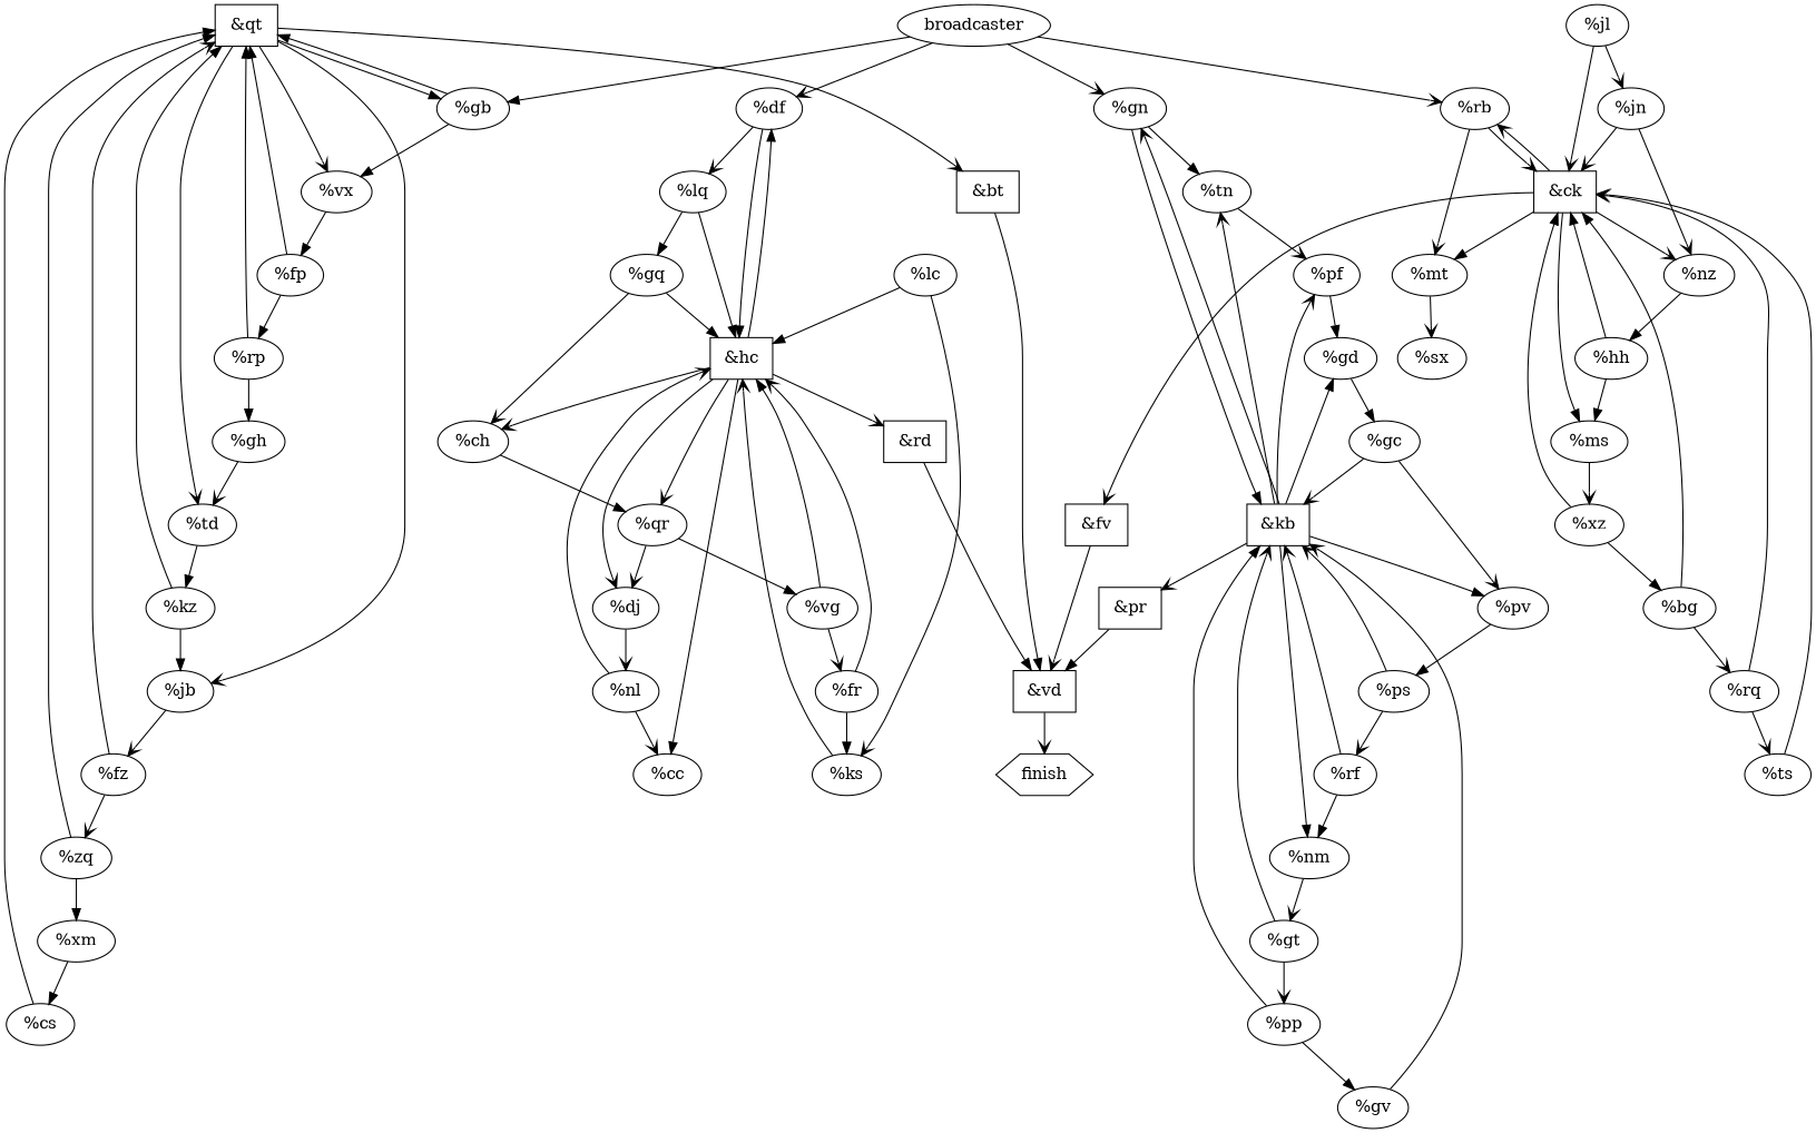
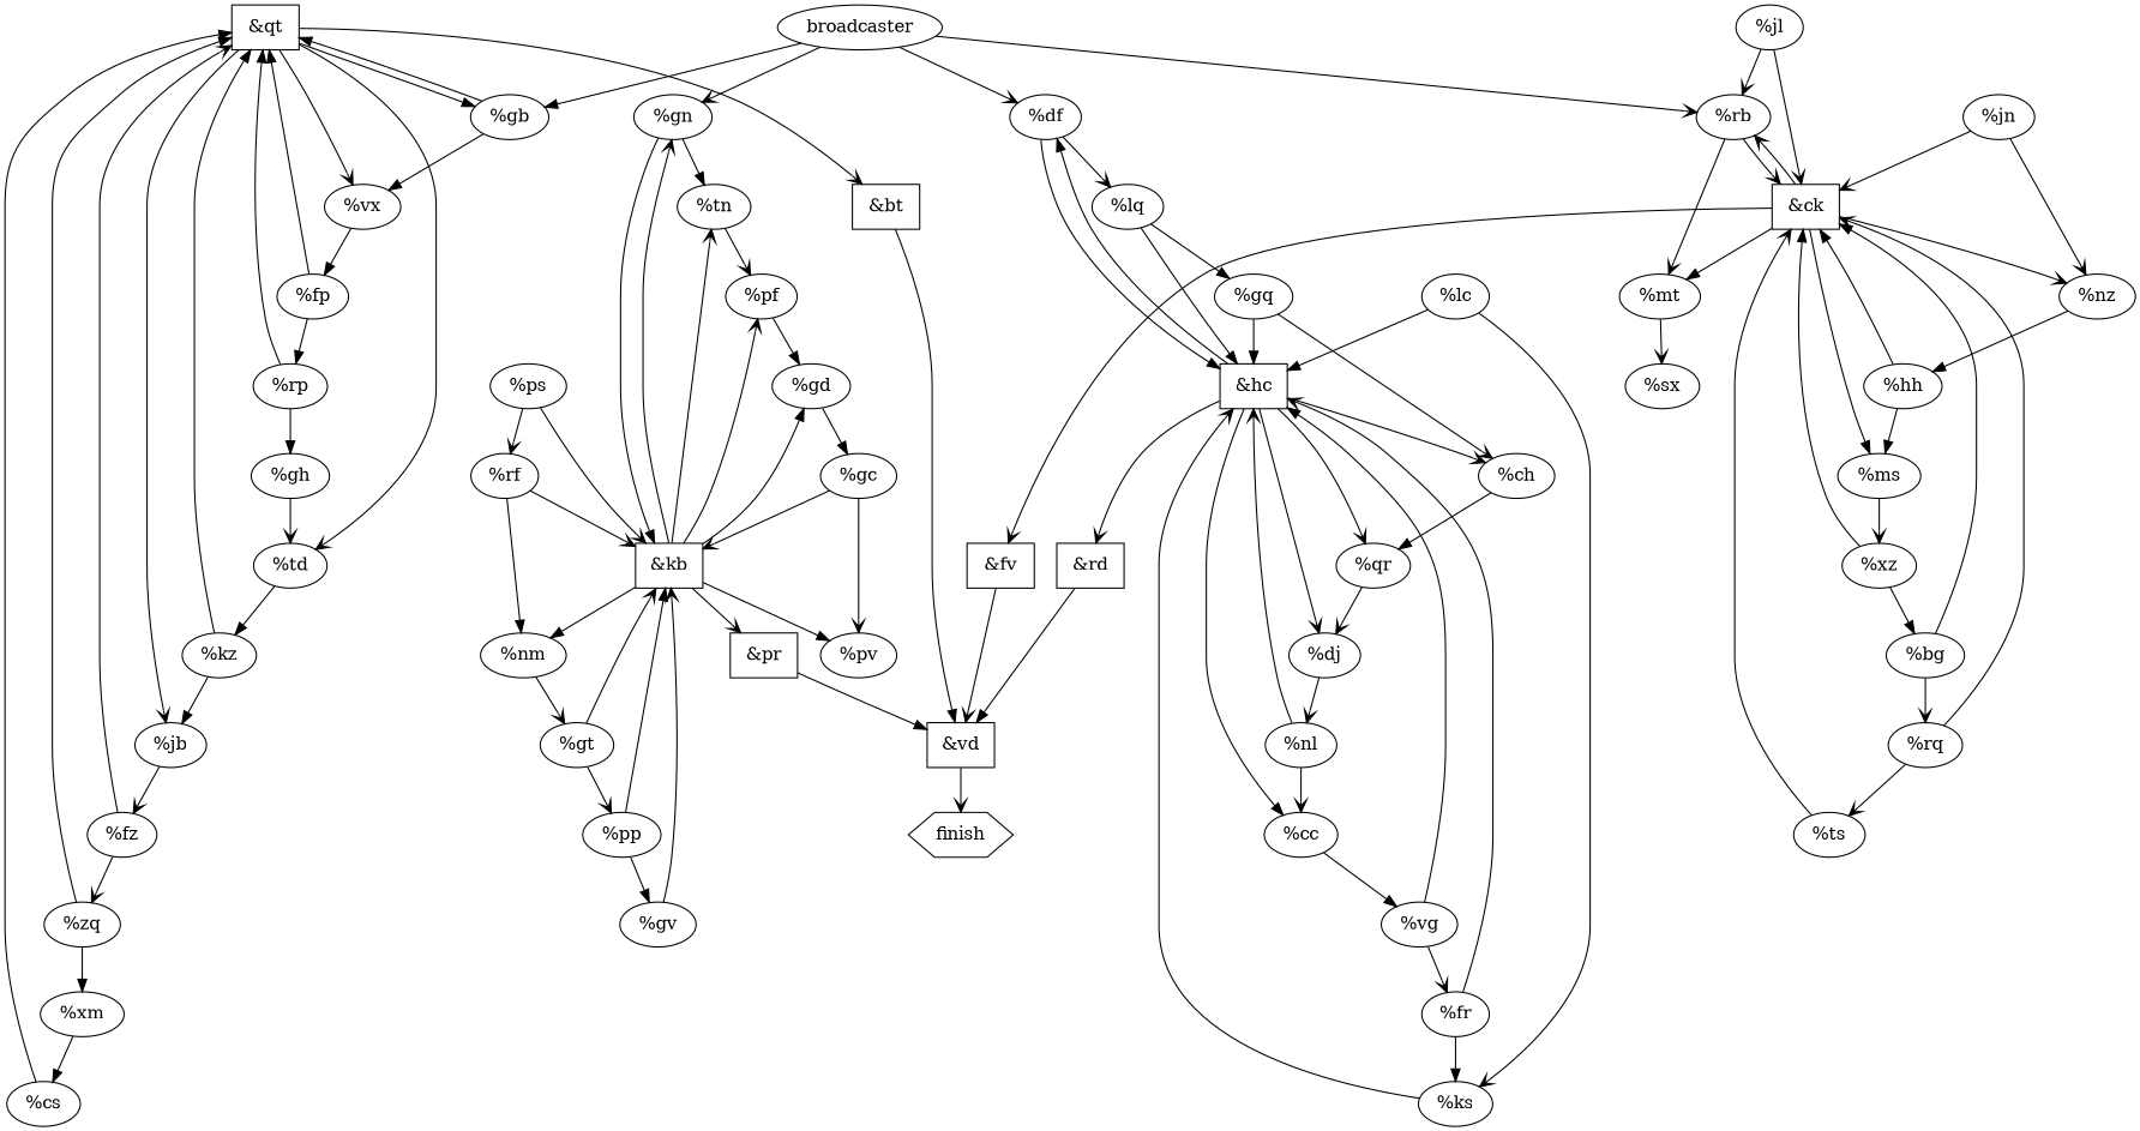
  digraph {
    edge [arrowhead=vee]
    n1 [label="%gn"]
    broadcaster
    n3 [label="%gb"]
    n4 [label="%rb"]
    n5 [label="%df"]
    n6 [label="%tn"]
    n7 [label="&kb" shape=polygon sides=4]
    n8 [label="&qt" shape=polygon sides=4]
    n9 [label="%vx"]
    n10 [label="&ck" shape=polygon sides=4]
    n11 [label="%mt"]
    n12 [label="&hc" shape=polygon sides=4]
    n13 [label="%lq"]
    n14 [label="%pf"]
    n15 [label="%gd"]
    n16 [label="%pv"]
    n17 [label="%nm"]
    n18 [label="&pr" shape=polygon sides=4]
    n19 [label="%jb"]
    n20 [label="%td"]
    n21 [label="&bt" shape=polygon sides=4]
    n22 [label="%fp"]
    n23 [label="%nz"]
    n24 [label="%ms"]
    n25 [label="&fv" shape=polygon sides=4]
    n26 [label="%sx"]
    n27 [label="&rd" shape=polygon sides=4]
    n28 [label="%cc"]
    n29 [label="%qr"]
    n30 [label="%ch"]
    n31 [label="%dj"]
    n32 [label="%gq"]
    n33 [label="%fz"]
    n34 [label="%zq"]
    n35 [label="%xm"]
    n36 [label="%xz"]
    n37 [label="%bg"]
    n38 [label="%rq"]
    n39 [label="%hh"]
    n40 [label="&vd" shape=polygon sides=4]
    n41 [label="%ts"]
    n42 [label="%cs"]
    n43 [label="%kz"]
    n44 [label="%gh"]
    n45 [label="%vg"]
    n46 [label="%nl"]
    n47 [label="%jl"]
    n48 [label="%jn"]
    n49 [label="%fr"]
    n50 [label="%ks"]
    n51 [label="%lc"]
    n52 [label="%gc"]
    n53 [label="%gt"]
    n54 [label="%pp"]
    n55 [label="%gv"]
    n56 [label="%ps"]
    finish [shape=polygon sides=6]
    n58 [label="%rp"]
    n59 [label="%rf"]
    n1 -> n6 [arrowhead=normal]
    n1 -> n7 [arrowhead=normal]
    broadcaster -> n1
    broadcaster -> n3 [arrowhead=normal]
    broadcaster -> n4
    broadcaster -> n5
    n3 -> n8 [arrowhead=normal]
    n3 -> n9 [arrowhead=normal]
    n4 -> n10
    n4 -> n11
    n5 -> n12 [arrowhead=normal]
    n5 -> n13
    n6 -> n14
    n7 -> n1
    n7 -> n6
    n7 -> n14
    n7 -> n15 [arrowhead=normal]
    n7 -> n16 [arrowhead=normal]
    n7 -> n17 [arrowhead=normal]
    n7 -> n18
    n8 -> n3 [arrowhead=normal]
    n8 -> n9
    n8 -> n19
    n8 -> n20
    n8 -> n21
    n9 -> n22 [arrowhead=normal]
    n10 -> n4
    n10 -> n11 [arrowhead=normal]
    n10 -> n23
    n10 -> n24 [arrowhead=normal]
    n10 -> n25
    n11 -> n26
    n12 -> n5 [arrowhead=normal]
    n12 -> n27
    n12 -> n28 [arrowhead=normal]
    n12 -> n29
    n12 -> n30
    n12 -> n31
    n13 -> n12 [arrowhead=normal]
    n13 -> n32 [arrowhead=normal]
    n14 -> n15 [arrowhead=normal]
    n15 -> n52 [arrowhead=normal]
-   n16 -> n56 [arrowhead=normal]
    n17 -> n53
    n18 -> n40 [arrowhead=normal]
    n19 -> n33
    n20 -> n43 [arrowhead=normal]
    n21 -> n40 [arrowhead=normal]
    n22 -> n8 [arrowhead=normal]
    n22 -> n58 [arrowhead=normal]
    n23 -> n39 [arrowhead=normal]
    n24 -> n36
    n25 -> n40
    n27 -> n40 [arrowhead=normal]
-   n29 -> n45 [arrowhead=normal]
+   n28 -> n45 [arrowhead=normal]
    n29 -> n31
    n30 -> n29 [arrowhead=normal]
    n31 -> n46
    n32 -> n12 [arrowhead=normal]
    n32 -> n30
    n33 -> n8
    n33 -> n34
    n34 -> n8 [arrowhead=normal]
    n34 -> n35 [arrowhead=normal]
    n35 -> n42 [arrowhead=normal]
    n36 -> n10 [arrowhead=normal]
    n36 -> n37 [arrowhead=normal]
    n37 -> n10 [arrowhead=normal]
    n37 -> n38
    n38 -> n10
    n38 -> n41
    n39 -> n10 [arrowhead=normal]
    n39 -> n24 [arrowhead=normal]
    n40 -> finish
    n41 -> n10
    n42 -> n8 [arrowhead=normal]
    n43 -> n8 [arrowhead=normal]
    n43 -> n19 [arrowhead=normal]
    n44 -> n20
    n45 -> n12 [arrowhead=normal]
    n45 -> n49
    n46 -> n12
    n46 -> n28
    n47 -> n10
-   n47 -> n48
+   n47 -> n4
    n48 -> n10
    n48 -> n23
    n49 -> n12
    n49 -> n50 [arrowhead=normal]
    n50 -> n12
    n51 -> n12 [arrowhead=normal]
    n51 -> n50
    n52 -> n7
    n52 -> n16
    n53 -> n7
    n53 -> n54
    n54 -> n7 [arrowhead=normal]
    n54 -> n55 [arrowhead=normal]
    n55 -> n7
    n56 -> n7
    n56 -> n59
    n58 -> n8 [arrowhead=normal]
    n58 -> n44 [arrowhead=normal]
    n59 -> n7
    n59 -> n17 [arrowhead=normal]
  }
